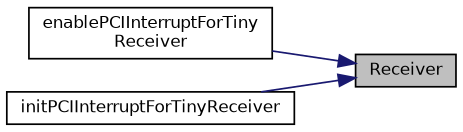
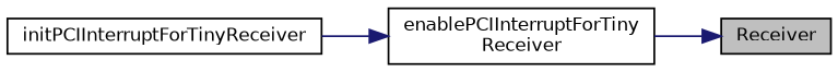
  digraph {
    rankdir=RL
    node [color=black fillcolor=white fontname=Helvetica fontsize=10 shape=record style=filled]
    edge [color=midnightblue dir=back fontname=Helvetica fontsize=10 labelfontname=Helvetica labelfontsize=10 style=solid]
    n1 [fillcolor=grey75 fontcolor=black height=0.2 label=Receiver width=0.4]
    n2 [height=0.2 label="enablePCIInterruptForTiny\lReceiver" width=0.4]
    n3 [height=0.2 label=initPCIInterruptForTinyReceiver width=0.4]
    n1 -> n2
-   n1 -> n3
+   n2 -> n3
  }
